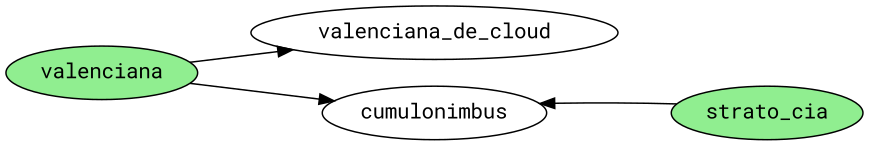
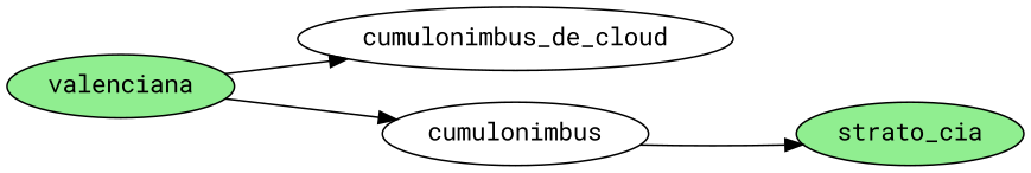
  digraph {
    fontname="Roboto Mono"
    rankdir=LR
    node [fontname="Roboto Mono"]
    edge [fontname="Roboto Mono"]
    n1 [fillcolor=lightgreen label=valenciana style=filled]
-   valenciana_de_cloud
+   valenciana_de_cloud [label=cumulonimbus_de_cloud]
    cumulonimbus
    strato_cia [fillcolor=lightgreen style=filled]
    n1 -> valenciana_de_cloud
    n1 -> cumulonimbus
-   strato_cia -> cumulonimbus
+   cumulonimbus -> strato_cia
  }
